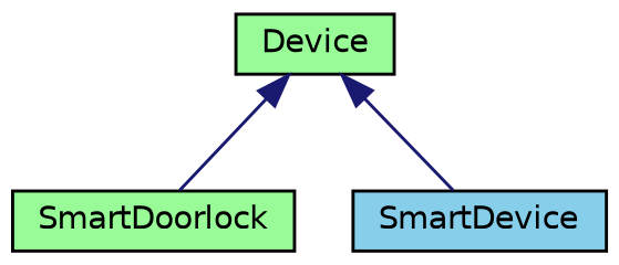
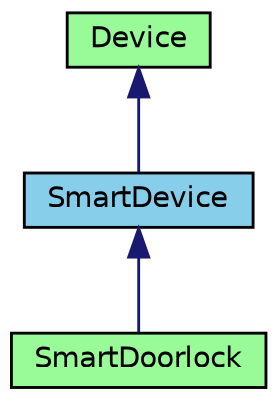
  digraph {
    node [color=black fillcolor=palegreen fontname=Helvetica fontsize=10 shape=record style=filled]
    edge [color=midnightblue dir=back fontname=Helvetica fontsize=10 labelfontname=Helvetica labelfontsize=10 style=solid]
    n1 [fontcolor=black height=0.2 label=SmartDoorlock width=0.4]
    n2 [fillcolor=skyblue height=0.2 label=SmartDevice width=0.4]
    n3 [height=0.2 label=Device width=0.4]
-   n3 -> n1
+   n2 -> n1
    n3 -> n2
  }
